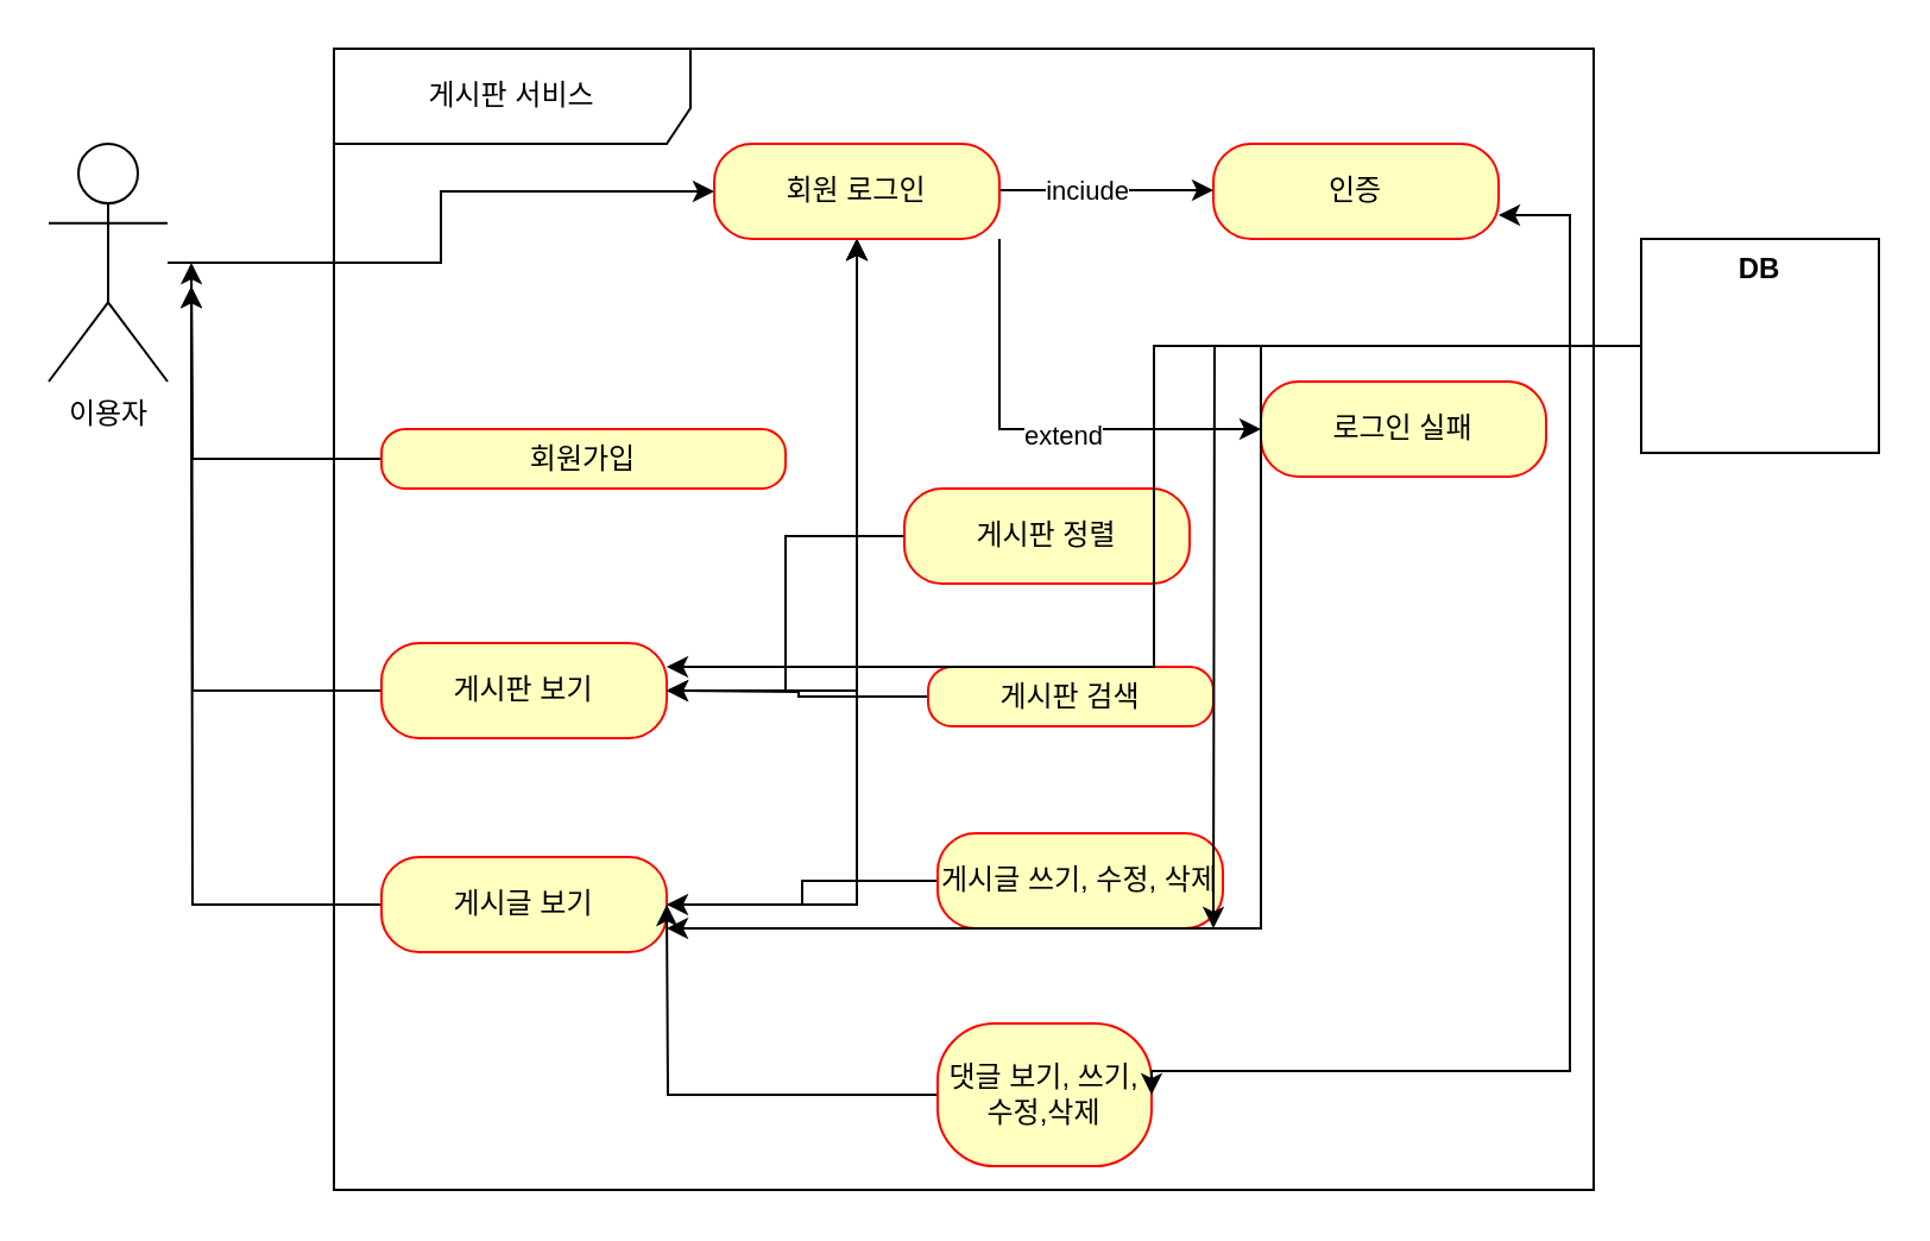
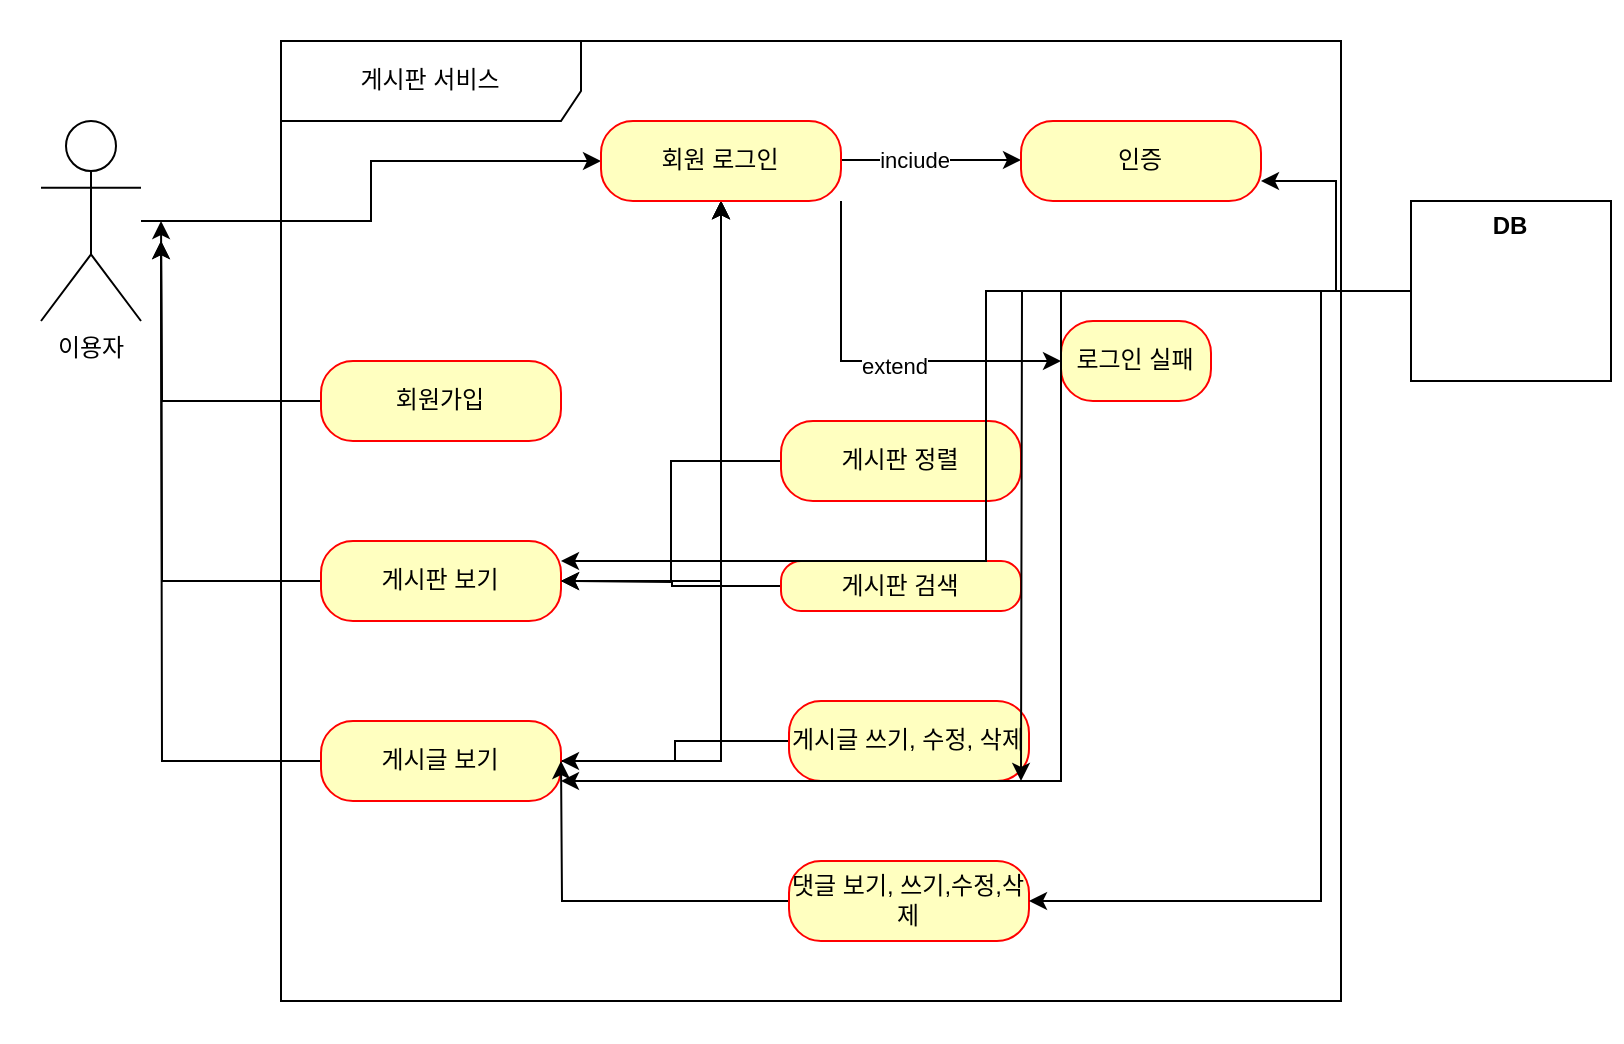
  <mxCell id="0" />
  <mxCell id="1" parent="0" />
  <mxCell id="2" value="게시판 서비스" style="shape=umlFrame;whiteSpace=wrap;html=1;pointerEvents=0;width=150;height=40;" vertex="1" parent="1"><mxGeometry x="140" y="20" width="530" height="480" as="geometry" /></mxCell>
  <mxCell id="3" style="edgeStyle=orthogonalEdgeStyle;rounded=0;orthogonalLoop=1;jettySize=auto;html=1;" edge="1" parent="1" source="4" target="21"><mxGeometry relative="1" as="geometry" /></mxCell>
  <mxCell id="4" value="이용자" style="shape=umlActor;verticalLabelPosition=bottom;verticalAlign=top;html=1;" vertex="1" parent="1"><mxGeometry x="20" y="60" width="50" height="100" as="geometry" /></mxCell>
  <mxCell id="5" style="edgeStyle=orthogonalEdgeStyle;rounded=0;orthogonalLoop=1;jettySize=auto;html=1;" edge="1" parent="1" source="6"><mxGeometry relative="1" as="geometry"><mxPoint x="80" y="110" as="targetPoint" /></mxGeometry></mxCell>
- <mxCell id="6" value="회원가입" style="rounded=1;whiteSpace=wrap;html=1;arcSize=40;fontColor=#000000;fillColor=#ffffc0;strokeColor=#ff0000;" vertex="1" parent="1"><mxGeometry x="160" y="180" width="170" height="25" as="geometry" /></mxCell>
+ <mxCell id="6" value="회원가입" style="rounded=1;whiteSpace=wrap;html=1;arcSize=40;fontColor=#000000;fillColor=#ffffc0;strokeColor=#ff0000;" vertex="1" parent="1"><mxGeometry x="160" y="180" width="120" height="40" as="geometry" /></mxCell>
  <mxCell id="7" style="edgeStyle=orthogonalEdgeStyle;rounded=0;orthogonalLoop=1;jettySize=auto;html=1;" edge="1" parent="1" source="10"><mxGeometry relative="1" as="geometry"><mxPoint x="80" y="120" as="targetPoint" /></mxGeometry></mxCell>
  <mxCell id="8" style="edgeStyle=orthogonalEdgeStyle;rounded=0;orthogonalLoop=1;jettySize=auto;html=1;entryX=0.5;entryY=1;entryDx=0;entryDy=0;" edge="1" parent="1" source="10" target="21"><mxGeometry relative="1" as="geometry" /></mxCell>
  <mxCell id="9" style="edgeStyle=orthogonalEdgeStyle;rounded=0;orthogonalLoop=1;jettySize=auto;html=1;" edge="1" parent="1" source="10" target="21"><mxGeometry relative="1" as="geometry" /></mxCell>
  <mxCell id="10" value="게시판 보기" style="rounded=1;whiteSpace=wrap;html=1;arcSize=40;fontColor=#000000;fillColor=#ffffc0;strokeColor=#ff0000;" vertex="1" parent="1"><mxGeometry x="160" y="270" width="120" height="40" as="geometry" /></mxCell>
  <mxCell id="11" style="edgeStyle=orthogonalEdgeStyle;rounded=0;orthogonalLoop=1;jettySize=auto;html=1;" edge="1" parent="1" source="14"><mxGeometry relative="1" as="geometry"><mxPoint x="80" y="120" as="targetPoint" /></mxGeometry></mxCell>
  <mxCell id="12" style="edgeStyle=orthogonalEdgeStyle;rounded=0;orthogonalLoop=1;jettySize=auto;html=1;entryX=0.5;entryY=1;entryDx=0;entryDy=0;" edge="1" parent="1" source="14" target="21"><mxGeometry relative="1" as="geometry" /></mxCell>
  <mxCell id="13" style="edgeStyle=orthogonalEdgeStyle;rounded=0;orthogonalLoop=1;jettySize=auto;html=1;entryX=0.5;entryY=1;entryDx=0;entryDy=0;" edge="1" parent="1" source="14" target="21"><mxGeometry relative="1" as="geometry" /></mxCell>
  <mxCell id="14" value="게시글 보기" style="rounded=1;whiteSpace=wrap;html=1;arcSize=40;fontColor=#000000;fillColor=#ffffc0;strokeColor=#ff0000;" vertex="1" parent="1"><mxGeometry x="160" y="360" width="120" height="40" as="geometry" /></mxCell>
  <mxCell id="15" style="edgeStyle=orthogonalEdgeStyle;rounded=0;orthogonalLoop=1;jettySize=auto;html=1;entryX=1;entryY=0.5;entryDx=0;entryDy=0;" edge="1" parent="1" source="16" target="10"><mxGeometry relative="1" as="geometry" /></mxCell>
- <mxCell id="16" value="게시판 정렬" style="rounded=1;whiteSpace=wrap;html=1;arcSize=40;fontColor=#000000;fillColor=#ffffc0;strokeColor=#ff0000;" vertex="1" parent="1"><mxGeometry x="380" y="205" width="120" height="40" as="geometry" /></mxCell>
+ <mxCell id="16" value="게시판 정렬" style="rounded=1;whiteSpace=wrap;html=1;arcSize=40;fontColor=#000000;fillColor=#ffffc0;strokeColor=#ff0000;" vertex="1" parent="1"><mxGeometry x="390" y="210" width="120" height="40" as="geometry" /></mxCell>
  <mxCell id="17" style="edgeStyle=orthogonalEdgeStyle;rounded=0;orthogonalLoop=1;jettySize=auto;html=1;" edge="1" parent="1"><mxGeometry relative="1" as="geometry"><mxPoint x="420" y="79.5" as="sourcePoint" /><mxPoint x="510" y="79.5" as="targetPoint" /><Array as="points"><mxPoint x="460" y="80" /><mxPoint x="460" y="80" /></Array></mxGeometry></mxCell>
  <mxCell id="18" value="inciude" style="edgeLabel;html=1;align=center;verticalAlign=middle;resizable=0;points=[];" vertex="1" connectable="0" parent="17"><mxGeometry x="-0.204" relative="1" as="geometry"><mxPoint as="offset" /></mxGeometry></mxCell>
  <mxCell id="19" style="edgeStyle=orthogonalEdgeStyle;rounded=0;orthogonalLoop=1;jettySize=auto;html=1;exitX=1;exitY=1;exitDx=0;exitDy=0;entryX=0;entryY=0.5;entryDx=0;entryDy=0;" edge="1" parent="1" source="21" target="28"><mxGeometry relative="1" as="geometry" /></mxCell>
  <mxCell id="20" value="extend" style="edgeLabel;html=1;align=center;verticalAlign=middle;resizable=0;points=[];" vertex="1" connectable="0" parent="19"><mxGeometry x="0.116" y="-2" relative="1" as="geometry"><mxPoint as="offset" /></mxGeometry></mxCell>
  <mxCell id="21" value="회원 로그인" style="rounded=1;whiteSpace=wrap;html=1;arcSize=40;fontColor=#000000;fillColor=#ffffc0;strokeColor=#ff0000;" vertex="1" parent="1"><mxGeometry x="300" y="60" width="120" height="40" as="geometry" /></mxCell>
  <mxCell id="22" style="edgeStyle=orthogonalEdgeStyle;rounded=0;orthogonalLoop=1;jettySize=auto;html=1;" edge="1" parent="1" source="23" target="14"><mxGeometry relative="1" as="geometry" /></mxCell>
  <mxCell id="23" value="게시글 쓰기, 수정, 삭제" style="rounded=1;whiteSpace=wrap;html=1;arcSize=40;fontColor=#000000;fillColor=#ffffc0;strokeColor=#ff0000;" vertex="1" parent="1"><mxGeometry x="394" y="350" width="120" height="40" as="geometry" /></mxCell>
  <mxCell id="24" style="edgeStyle=orthogonalEdgeStyle;rounded=0;orthogonalLoop=1;jettySize=auto;html=1;" edge="1" parent="1" source="25"><mxGeometry relative="1" as="geometry"><mxPoint x="280" y="290" as="targetPoint" /></mxGeometry></mxCell>
  <mxCell id="25" value="게시판 검색" style="rounded=1;whiteSpace=wrap;html=1;arcSize=40;fontColor=#000000;fillColor=#ffffc0;strokeColor=#ff0000;" vertex="1" parent="1"><mxGeometry x="390" y="280" width="120" height="25" as="geometry" /></mxCell>
  <mxCell id="26" style="edgeStyle=orthogonalEdgeStyle;rounded=0;orthogonalLoop=1;jettySize=auto;html=1;" edge="1" parent="1" source="27"><mxGeometry relative="1" as="geometry"><mxPoint x="280" y="380" as="targetPoint" /></mxGeometry></mxCell>
- <mxCell id="27" value="댓글 보기, 쓰기,수정,삭제" style="rounded=1;whiteSpace=wrap;html=1;arcSize=40;fontColor=#000000;fillColor=#ffffc0;strokeColor=#ff0000;" vertex="1" parent="1"><mxGeometry x="394" y="430" width="90" height="60" as="geometry" /></mxCell>
- <mxCell id="28" value="로그인 실패" style="rounded=1;whiteSpace=wrap;html=1;arcSize=40;fontColor=#000000;fillColor=#ffffc0;strokeColor=#ff0000;" vertex="1" parent="1"><mxGeometry x="530" y="160" width="120" height="40" as="geometry" /></mxCell>
+ <mxCell id="27" value="댓글 보기, 쓰기,수정,삭제" style="rounded=1;whiteSpace=wrap;html=1;arcSize=40;fontColor=#000000;fillColor=#ffffc0;strokeColor=#ff0000;" vertex="1" parent="1"><mxGeometry x="394" y="430" width="120" height="40" as="geometry" /></mxCell>
+ <mxCell id="28" value="로그인 실패" style="rounded=1;whiteSpace=wrap;html=1;arcSize=40;fontColor=#000000;fillColor=#ffffc0;strokeColor=#ff0000;" vertex="1" parent="1"><mxGeometry x="530" y="160" width="75" height="40" as="geometry" /></mxCell>
  <mxCell id="29" value="인증" style="rounded=1;whiteSpace=wrap;html=1;arcSize=40;fontColor=#000000;fillColor=#ffffc0;strokeColor=#ff0000;" vertex="1" parent="1"><mxGeometry x="510" y="60" width="120" height="40" as="geometry" /></mxCell>
  <mxCell id="30" style="edgeStyle=orthogonalEdgeStyle;rounded=0;orthogonalLoop=1;jettySize=auto;html=1;entryX=1;entryY=0.75;entryDx=0;entryDy=0;" edge="1" parent="1" source="35" target="29"><mxGeometry relative="1" as="geometry" /></mxCell>
  <mxCell id="31" style="edgeStyle=orthogonalEdgeStyle;rounded=0;orthogonalLoop=1;jettySize=auto;html=1;entryX=1;entryY=0.25;entryDx=0;entryDy=0;" edge="1" parent="1" source="35" target="10"><mxGeometry relative="1" as="geometry" /></mxCell>
  <mxCell id="32" style="edgeStyle=orthogonalEdgeStyle;rounded=0;orthogonalLoop=1;jettySize=auto;html=1;entryX=1;entryY=0.75;entryDx=0;entryDy=0;" edge="1" parent="1" source="35" target="14"><mxGeometry relative="1" as="geometry"><Array as="points"><mxPoint x="530" y="145" /><mxPoint x="530" y="390" /></Array></mxGeometry></mxCell>
  <mxCell id="33" style="edgeStyle=orthogonalEdgeStyle;rounded=0;orthogonalLoop=1;jettySize=auto;html=1;entryX=1;entryY=0.5;entryDx=0;entryDy=0;" edge="1" parent="1" source="35" target="27"><mxGeometry relative="1" as="geometry"><Array as="points"><mxPoint x="660" y="145" /><mxPoint x="660" y="450" /></Array></mxGeometry></mxCell>
  <mxCell id="34" style="edgeStyle=orthogonalEdgeStyle;rounded=0;orthogonalLoop=1;jettySize=auto;html=1;" edge="1" parent="1" source="35"><mxGeometry relative="1" as="geometry"><mxPoint x="510" y="390" as="targetPoint" /></mxGeometry></mxCell>
- <mxCell id="35" value="&lt;p style=&quot;margin:0px;margin-top:6px;text-align:center;&quot;&gt;&lt;b&gt;DB&lt;/b&gt;&lt;/p&gt;" style="align=left;overflow=fill;html=1;dropTarget=0;whiteSpace=wrap;" vertex="1" parent="1"><mxGeometry x="690" y="100" width="100" height="90" as="geometry" /></mxCell>
+ <mxCell id="35" value="&lt;p style=&quot;margin:0px;margin-top:6px;text-align:center;&quot;&gt;&lt;b&gt;DB&lt;/b&gt;&lt;/p&gt;" style="align=left;overflow=fill;html=1;dropTarget=0;whiteSpace=wrap;" vertex="1" parent="1"><mxGeometry x="705" y="100" width="100" height="90" as="geometry" /></mxCell>
